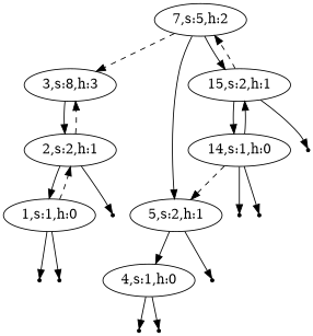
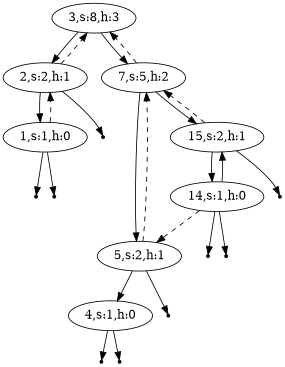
  digraph {
    node [shape=point]
    n1 [label="3,s:8,h:3" shape=""]
    n2 [label="2,s:2,h:1" shape=""]
    n3 [label="7,s:5,h:2" shape=""]
    n4 [label="1,s:1,h:0" shape=""]
    nullr2
    n6 [label="5,s:2,h:1" shape=""]
    n7 [label="15,s:2,h:1" shape=""]
    nulll1
    nullr1
    n10 [label="4,s:1,h:0" shape=""]
    nulll4
    nullr4
    nullr5
    n14 [label="14,s:1,h:0" shape=""]
    nullr15
    nulll14
    nullr14
    subgraph sub_1 {
      rank=same
      n1
    }
    n1 -> n2
+   n1 -> n3
    n2 -> n1 [style=dashed]
    n2 -> n4
    n2 -> nullr2
    n3 -> n1 [style=dashed]
    n3 -> n6
    n3 -> n7
    n4 -> n2 [style=dashed]
    n4 -> nulll1
    n4 -> nullr1
+   n6 -> n3 [style=dashed]
    n6 -> n10
    n6 -> nullr5
    n7 -> n3 [style=dashed]
    n7 -> n14
    n7 -> nullr15
    n10 -> nulll4
    n10 -> nullr4
    n14 -> n6 [style=dashed]
    n14 -> n7 [style=solid]
    n14 -> nulll14
    n14 -> nullr14
  }
